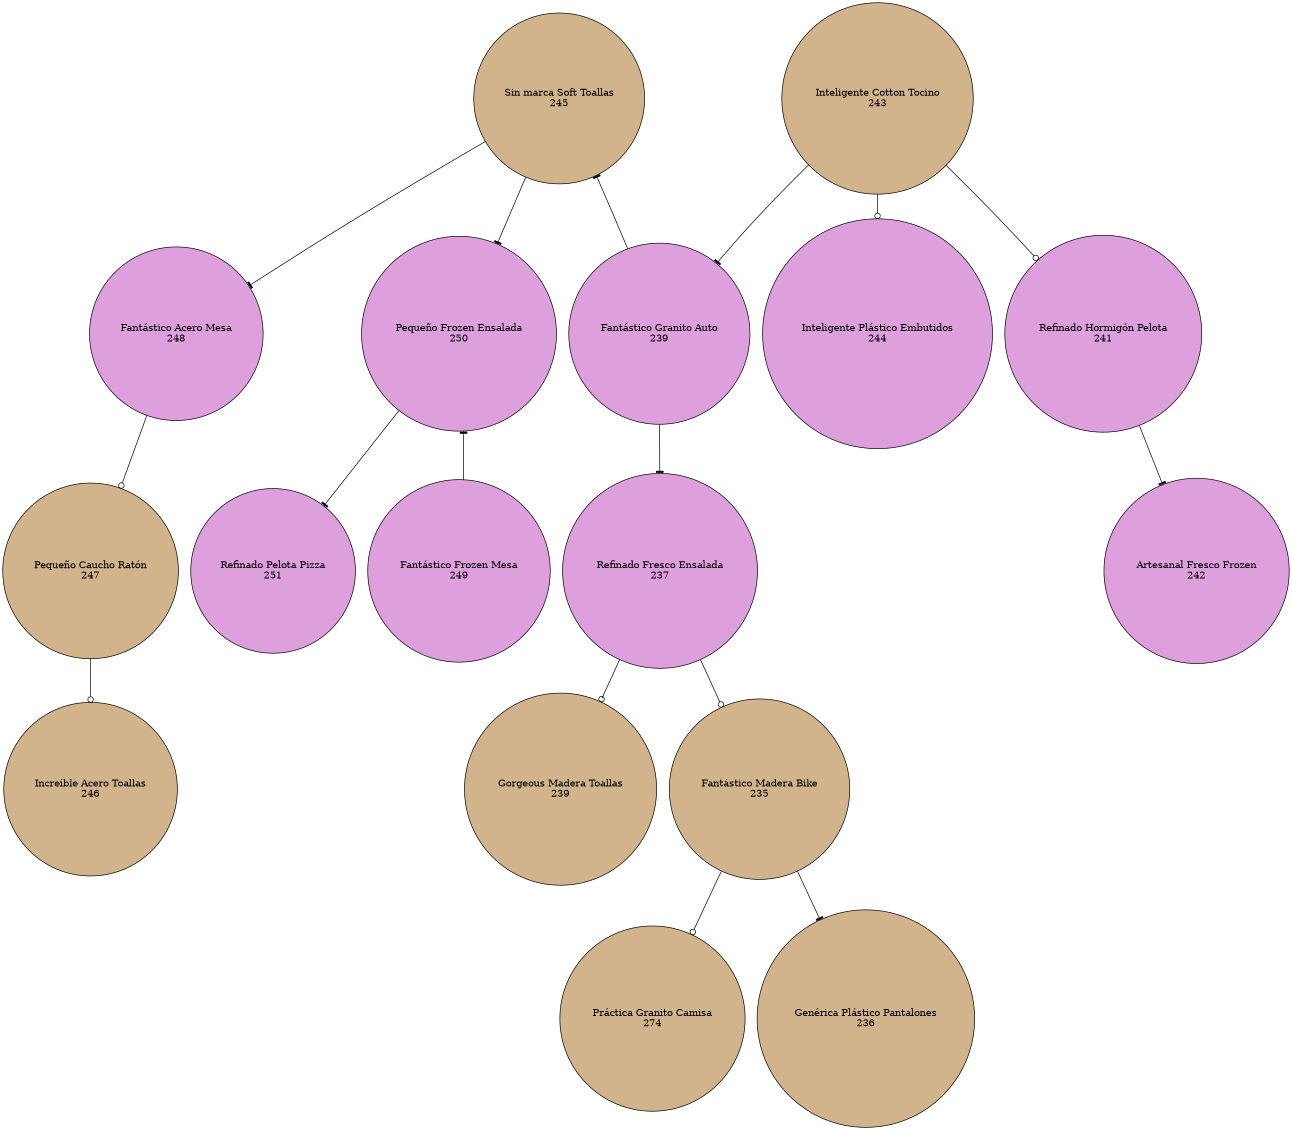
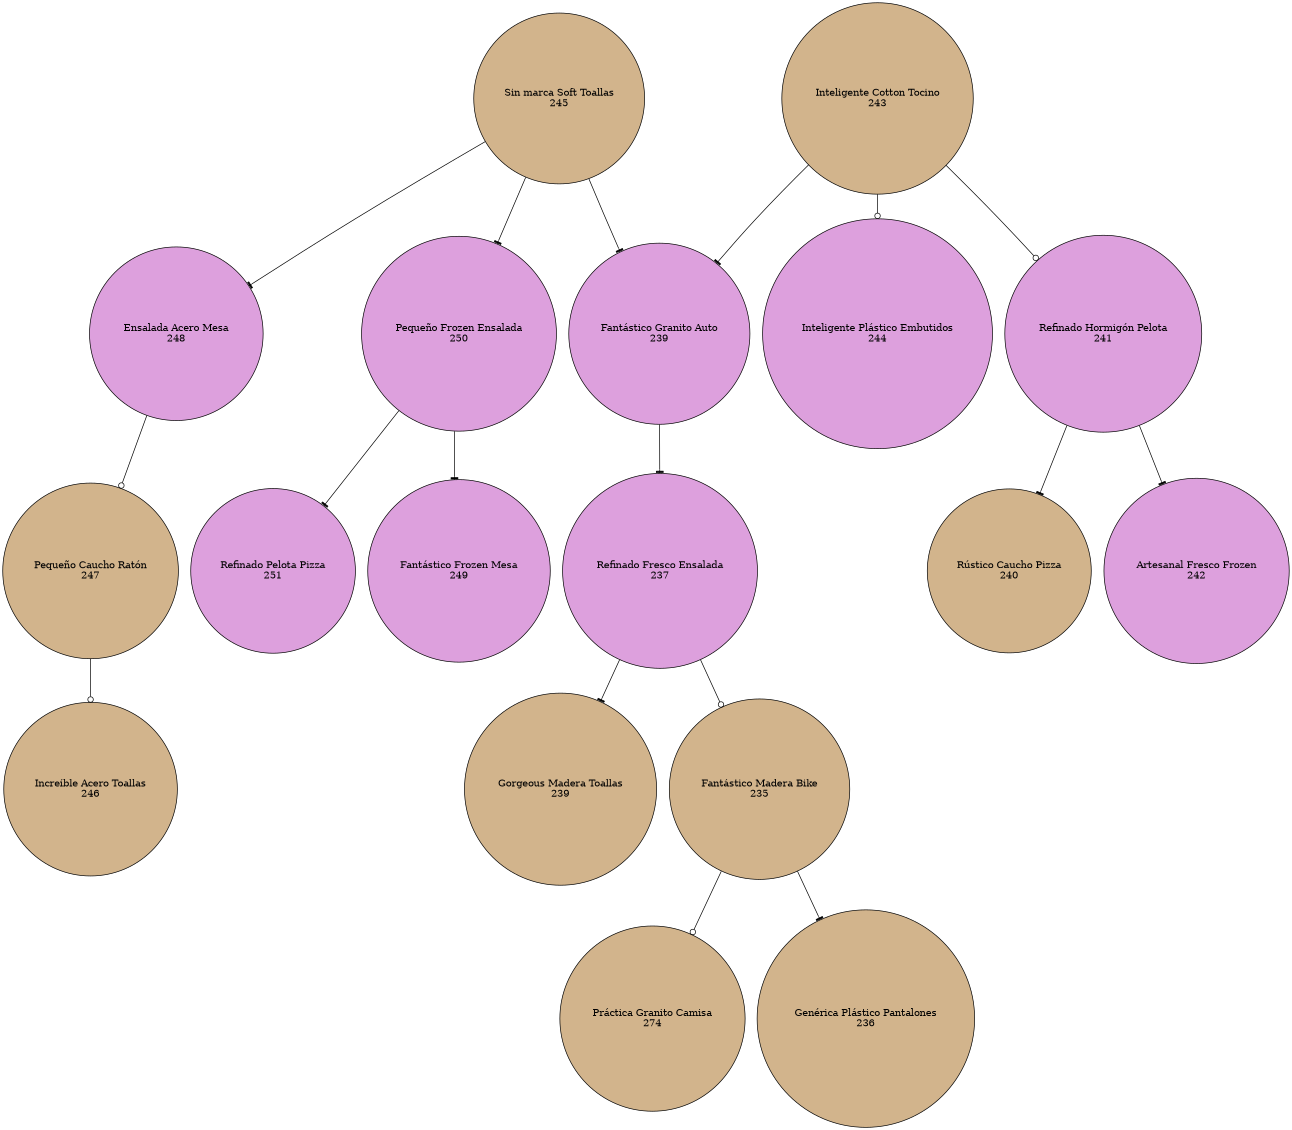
  digraph {
    node [fillcolor=tan shape=circle style=filled]
    edge [arrowhead=tee]
    n1 [label="Sin marca Soft Toallas\n245"]
    n2 [fillcolor=plum label="Fantástico Granito Auto\n239"]
-   n3 [fillcolor=plum label="Fantástico Acero Mesa\n248"]
+   n3 [fillcolor=plum label="Ensalada Acero Mesa\n248"]
    n4 [fillcolor=plum label="Pequeño Frozen Ensalada\n250"]
    n5 [fillcolor=plum label="Refinado Fresco Ensalada\n237"]
    n6 [label="Pequeño Caucho Ratón\n247"]
    n7 [label="Fantástico Madera Bike\n235"]
    n8 [label="Gorgeous Madera Toallas\n239"]
    n9 [label="Inteligente Cotton Tocino\n243"]
    n10 [fillcolor=plum label="Refinado Hormigón Pelota\n241"]
    n11 [fillcolor=plum label="Inteligente Plástico Embutidos\n244"]
    n12 [label="Increíble Acero Toallas\n246"]
    n13 [fillcolor=plum label="Fantástico Frozen Mesa\n249"]
    n14 [fillcolor=plum label="Refinado Pelota Pizza\n251"]
    n15 [label="Práctica Granito Camisa\n274"]
    n16 [label="Genérica Plástico Pantalones\n236"]
+   n17 [label="Rústico Caucho Pizza\n240"]
    n18 [fillcolor=plum label="Artesanal Fresco Frozen\n242"]
-   n2 -> n1
+   n1 -> n2
    n1 -> n3
    n1 -> n4
    n2 -> n5
    n3 -> n6 [arrowhead=odot]
-   n13 -> n4
+   n4 -> n13
    n4 -> n14
    n5 -> n7 [arrowhead=odot]
-   n5 -> n8 [arrowhead=odot]
+   n5 -> n8
    n6 -> n12 [arrowhead=odot]
    n7 -> n15 [arrowhead=odot]
    n7 -> n16
    n9 -> n2
    n9 -> n10 [arrowhead=odot]
    n9 -> n11 [arrowhead=odot]
+   n10 -> n17
    n10 -> n18
  }
